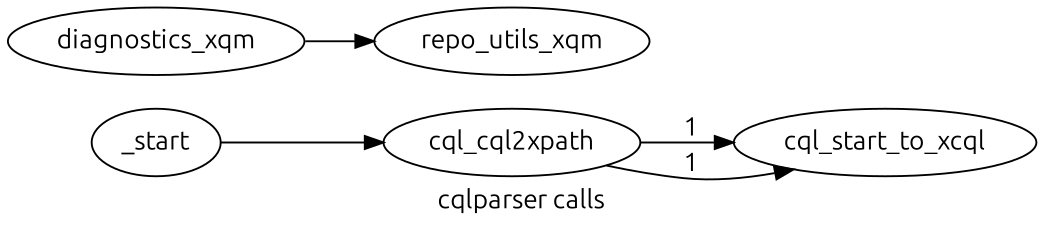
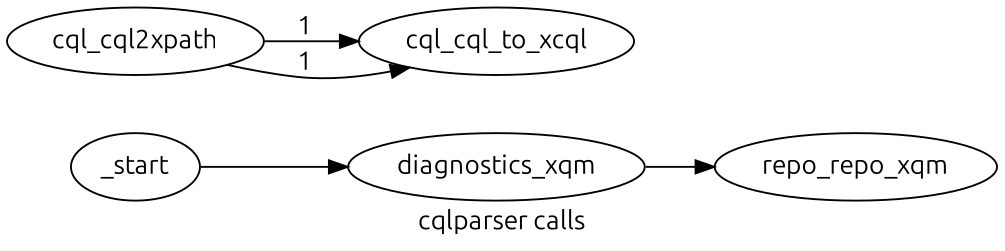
  digraph {
    fontname=Ubuntu
    label="cqlparser calls"
    rankdir=LR
    node [fontname=Ubuntu]
    edge [fontname=Ubuntu]
    _start
    diagnostics_xqm
-   repo_utils_xqm
+   repo_utils_xqm [label=repo_repo_xqm]
    cql_cql2xpath
-   cql_cql_to_xcql [label=cql_start_to_xcql]
-   _start -> cql_cql2xpath
+   cql_cql_to_xcql
+   _start -> diagnostics_xqm
    diagnostics_xqm -> repo_utils_xqm
    cql_cql2xpath -> cql_cql_to_xcql [label=1]
    cql_cql2xpath -> cql_cql_to_xcql [label=1]
  }
